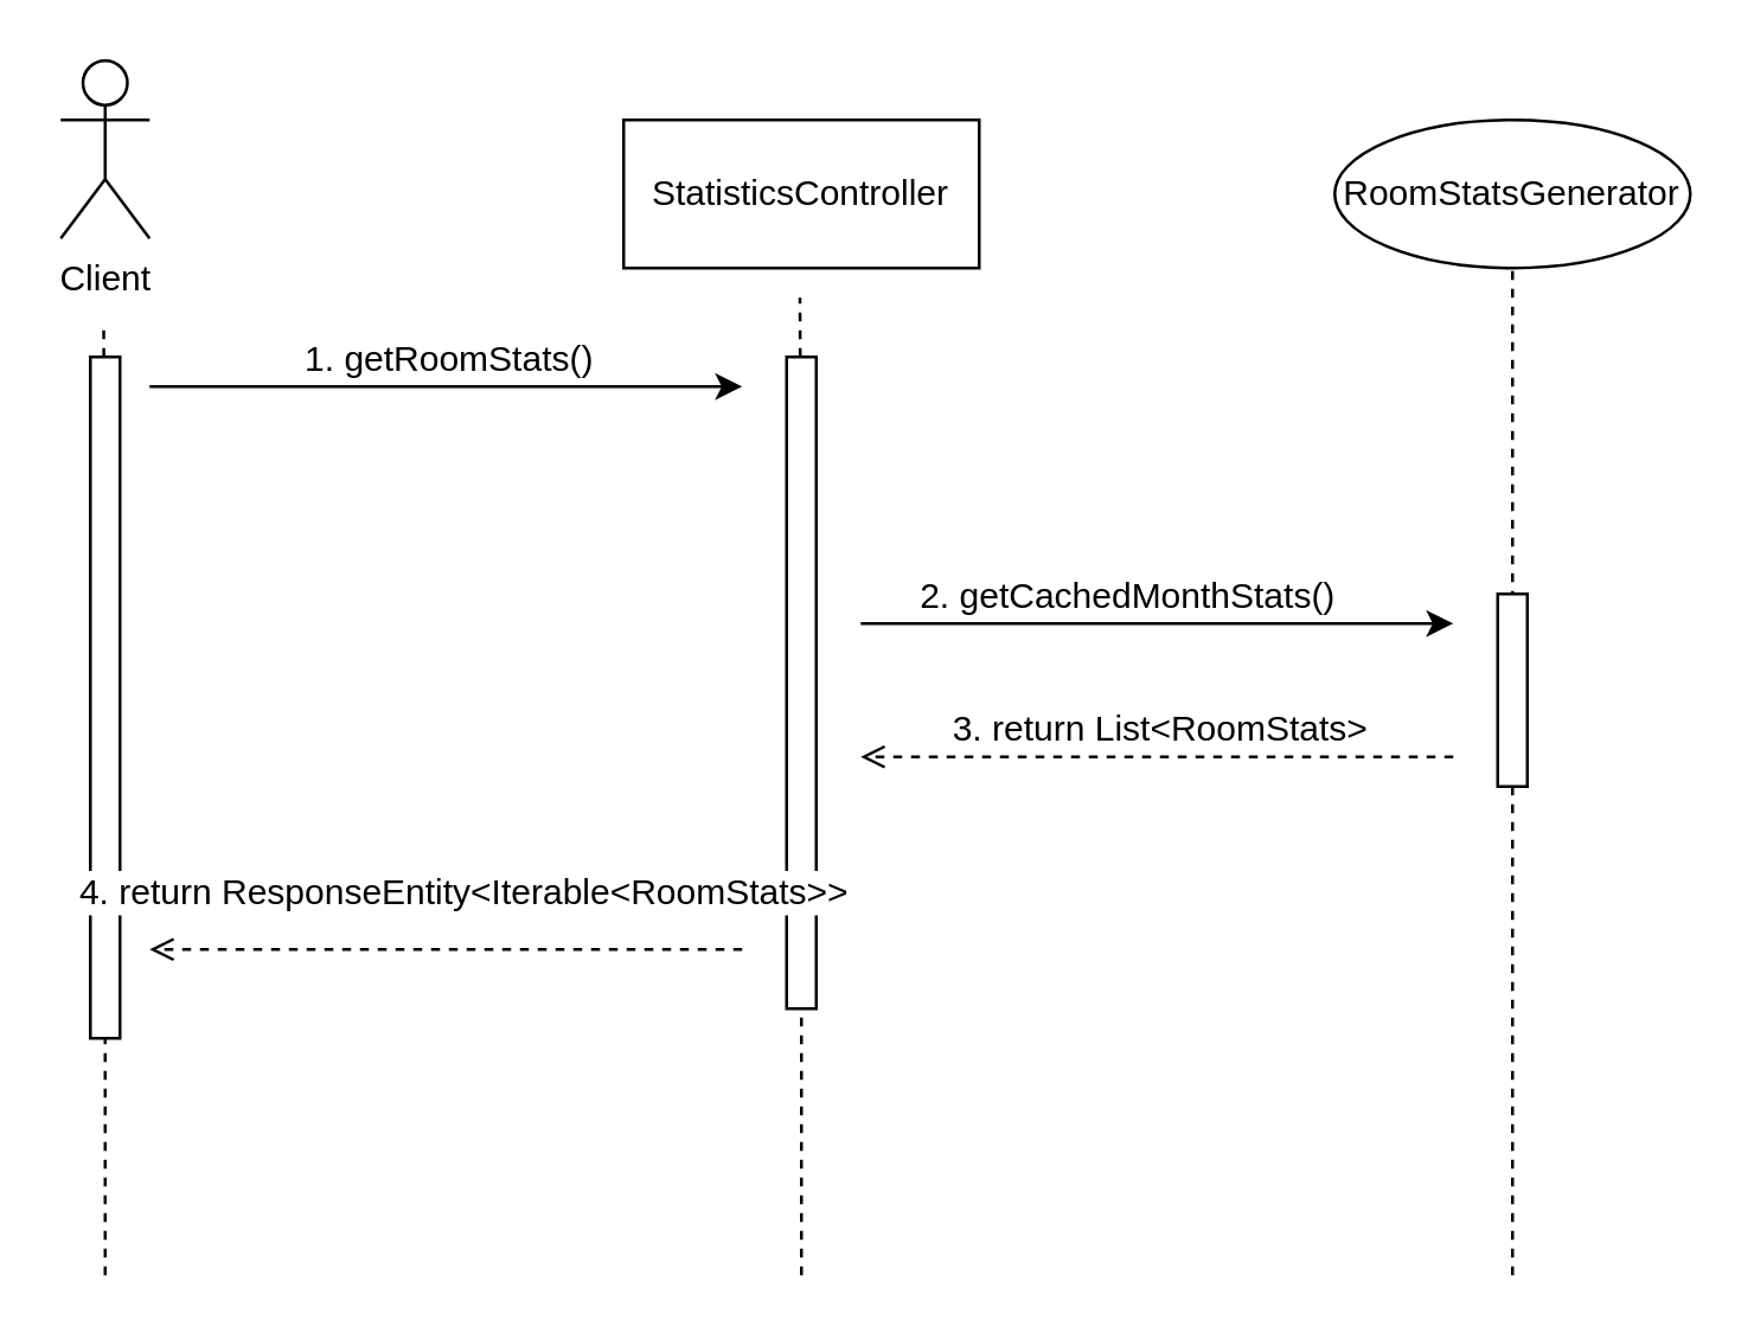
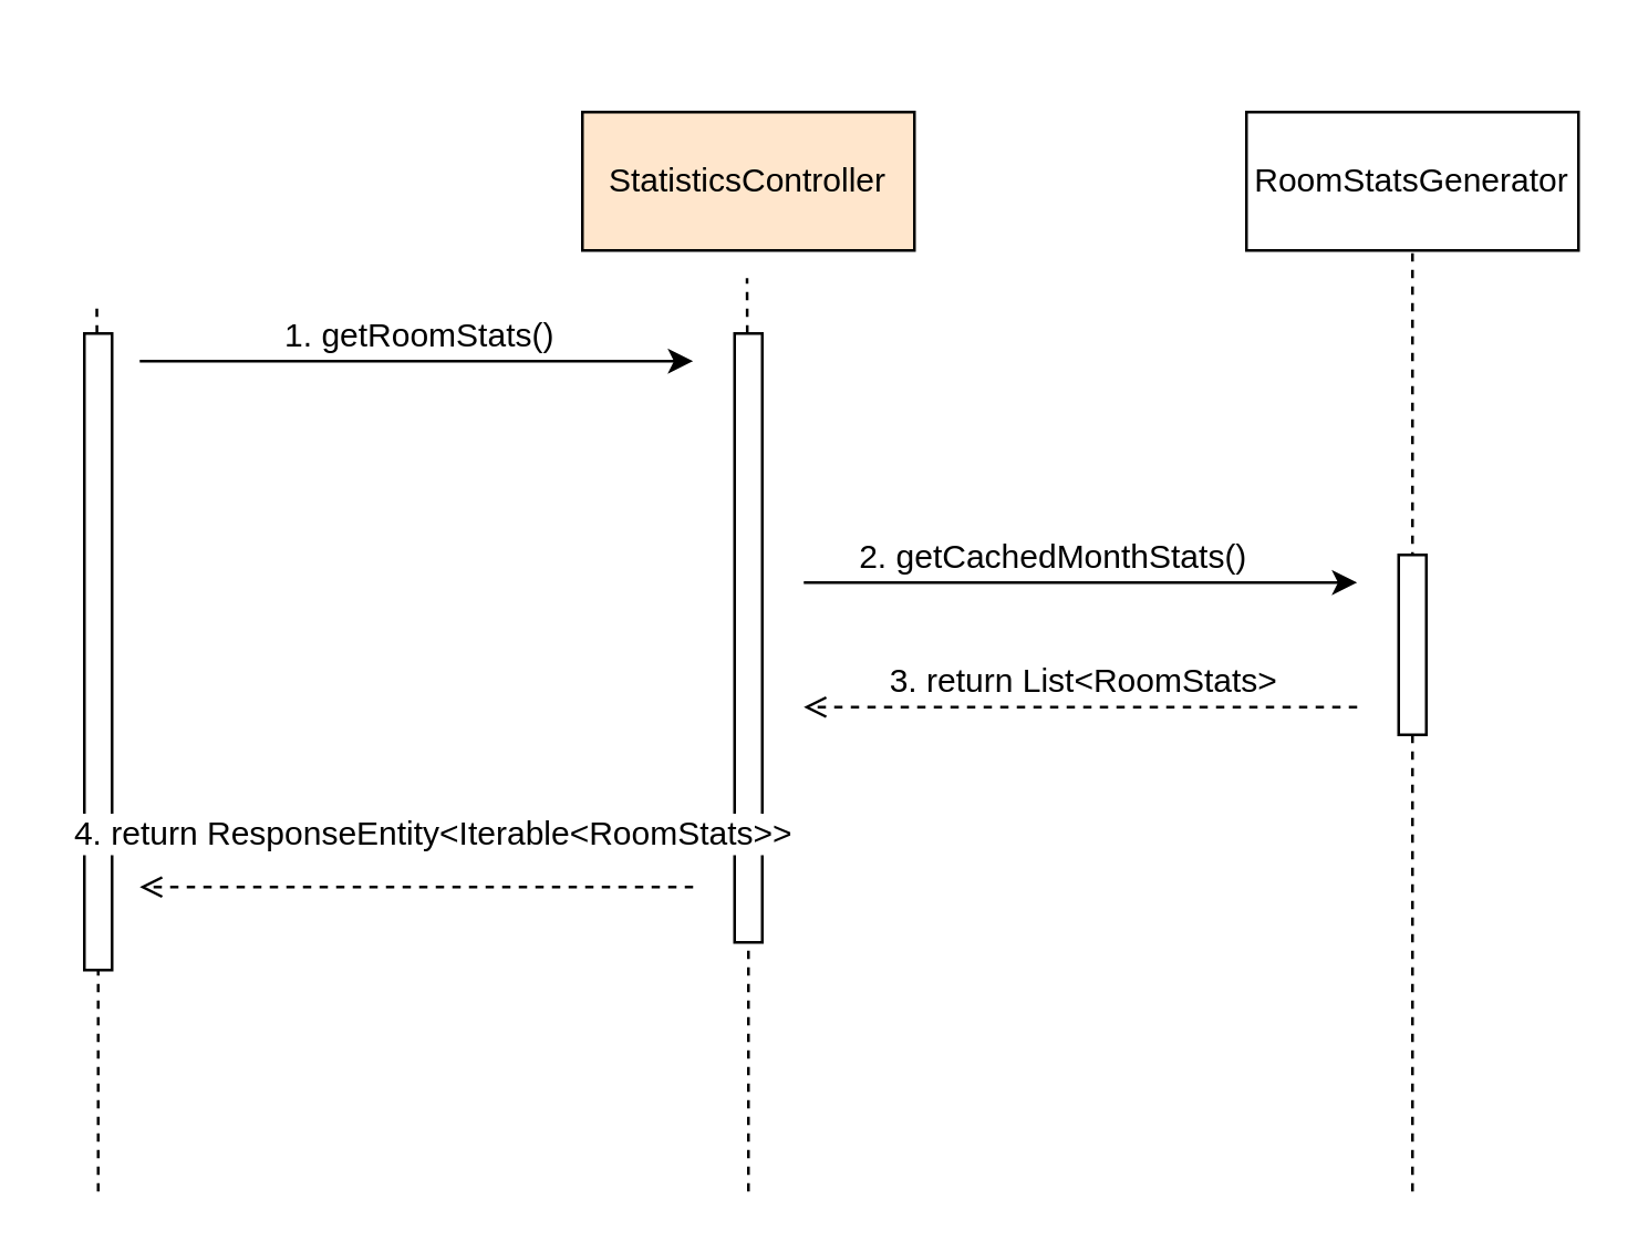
  <mxCell id="0" />
  <mxCell id="1" parent="0" />
- <mxCell id="2" value="Client" style="shape=umlActor;verticalLabelPosition=bottom;labelBackgroundColor=#ffffff;verticalAlign=top;html=1;outlineConnect=0;" parent="1" vertex="1"><mxGeometry x="20" y="20" width="30" height="60" as="geometry" /></mxCell>
  <mxCell id="3" value="" style="endArrow=none;dashed=1;html=1;" parent="1" source="4" edge="1"><mxGeometry width="50" height="50" relative="1" as="geometry"><mxPoint x="35" y="660" as="sourcePoint" /><mxPoint x="34.5" y="110" as="targetPoint" /></mxGeometry></mxCell>
  <mxCell id="4" value="" style="rounded=0;whiteSpace=wrap;html=1;" parent="1" vertex="1"><mxGeometry x="30" y="120" width="10" height="230" as="geometry" /></mxCell>
  <mxCell id="5" value="" style="endArrow=none;dashed=1;html=1;" parent="1" target="4" edge="1"><mxGeometry width="50" height="50" relative="1" as="geometry"><mxPoint x="35" y="430" as="sourcePoint" /><mxPoint x="34.5" y="110" as="targetPoint" /></mxGeometry></mxCell>
- <mxCell id="6" value="StatisticsController" style="rounded=0;whiteSpace=wrap;html=1;" parent="1" vertex="1"><mxGeometry x="210" y="40" width="120" height="50" as="geometry" /></mxCell>
- <mxCell id="7" value="RoomStatsGenerator" style="ellipse;whiteSpace=wrap;html=1;" parent="1" vertex="1"><mxGeometry x="450" y="40" width="120" height="50" as="geometry" /></mxCell>
+ <mxCell id="6" value="StatisticsController" style="rounded=0;whiteSpace=wrap;html=1;fillColor=#ffe6cc;" parent="1" vertex="1"><mxGeometry x="210" y="40" width="120" height="50" as="geometry" /></mxCell>
+ <mxCell id="7" value="RoomStatsGenerator" style="rounded=0;whiteSpace=wrap;html=1;" parent="1" vertex="1"><mxGeometry x="450" y="40" width="120" height="50" as="geometry" /></mxCell>
  <mxCell id="8" value="" style="endArrow=none;dashed=1;html=1;" parent="1" source="11" edge="1"><mxGeometry width="50" height="50" relative="1" as="geometry"><mxPoint x="270" y="670" as="sourcePoint" /><mxPoint x="269.5" y="100" as="targetPoint" /></mxGeometry></mxCell>
  <mxCell id="9" value="" style="endArrow=classic;html=1;" parent="1" edge="1"><mxGeometry width="50" height="50" relative="1" as="geometry"><mxPoint x="50" y="130" as="sourcePoint" /><mxPoint x="250" y="130" as="targetPoint" /></mxGeometry></mxCell>
  <mxCell id="10" value="1. getRoomStats()" style="edgeLabel;html=1;align=center;verticalAlign=middle;resizable=0;points=[];fontSize=12;" parent="9" vertex="1" connectable="0"><mxGeometry x="0.614" relative="1" as="geometry"><mxPoint x="-61" y="-10" as="offset" /></mxGeometry></mxCell>
  <mxCell id="11" value="" style="rounded=0;whiteSpace=wrap;html=1;" parent="1" vertex="1"><mxGeometry x="265" y="120" width="10" height="220" as="geometry" /></mxCell>
  <mxCell id="12" value="" style="endArrow=none;dashed=1;html=1;" parent="1" target="11" edge="1"><mxGeometry width="50" height="50" relative="1" as="geometry"><mxPoint x="270" y="430" as="sourcePoint" /><mxPoint x="269.5" y="100" as="targetPoint" /></mxGeometry></mxCell>
  <mxCell id="13" value="" style="endArrow=none;dashed=1;html=1;fontSize=12;entryX=0.5;entryY=1;entryDx=0;entryDy=0;" parent="1" target="7" edge="1"><mxGeometry width="50" height="50" relative="1" as="geometry"><mxPoint x="510" y="430" as="sourcePoint" /><mxPoint x="509.5" y="265" as="targetPoint" /></mxGeometry></mxCell>
  <mxCell id="14" value="" style="rounded=0;whiteSpace=wrap;html=1;fontSize=12;" parent="1" vertex="1"><mxGeometry x="505" y="200" width="10" height="65" as="geometry" /></mxCell>
  <mxCell id="15" value="" style="endArrow=classic;html=1;fontSize=12;" parent="1" edge="1"><mxGeometry width="50" height="50" relative="1" as="geometry"><mxPoint x="290" y="210" as="sourcePoint" /><mxPoint x="490" y="210" as="targetPoint" /></mxGeometry></mxCell>
  <mxCell id="16" value="2. getCachedMonthStats()" style="edgeLabel;html=1;align=center;verticalAlign=middle;resizable=0;points=[];fontSize=12;" parent="15" vertex="1" connectable="0"><mxGeometry x="0.243" y="3" relative="1" as="geometry"><mxPoint x="-34.17" y="-7" as="offset" /></mxGeometry></mxCell>
  <mxCell id="17" value="" style="endArrow=open;dashed=1;html=1;fontSize=12;endFill=0;" parent="1" edge="1"><mxGeometry width="50" height="50" relative="1" as="geometry"><mxPoint x="490" y="255" as="sourcePoint" /><mxPoint x="290" y="255" as="targetPoint" /></mxGeometry></mxCell>
  <mxCell id="18" value="&lt;span style=&quot;color: rgba(0 , 0 , 0 , 0) ; font-family: monospace ; font-size: 0px ; background-color: rgb(248 , 249 , 250)&quot;&gt;%3CmxGraphModel%3E%3Croot%3E%3CmxCell%20id%3D%220%22%2F%3E%3CmxCell%20id%3D%221%22%20parent%3D%220%22%2F%3E%3CmxCell%20id%3D%222%22%20value%3D%22create(ArrayList%26amp%3Blt%3BRoomMonthStat%26amp%3Bgt%3B)%22%20style%3D%22edgeLabel%3Bhtml%3D1%3Balign%3Dcenter%3BverticalAlign%3Dmiddle%3Bresizable%3D0%3Bpoints%3D%5B%5D%3BfontSize%3D12%3B%22%20vertex%3D%221%22%20connectable%3D%220%22%20parent%3D%221%22%3E%3CmxGeometry%20x%3D%22660.002%22%20y%3D%22540.3%22%20as%3D%22geometry%22%3E%3CmxPoint%20x%3D%2230.59%22%20y%3D%22-12.7%22%20as%3D%22offset%22%2F%3E%3C%2FmxGeometry%3E%3C%2FmxCell%3E%3C%2Froot%3E%3C%2FmxGraphModel%3Eretur&lt;/span&gt;" style="edgeLabel;html=1;align=center;verticalAlign=middle;resizable=0;points=[];fontSize=12;" parent="17" vertex="1" connectable="0"><mxGeometry x="-0.637" y="1" relative="1" as="geometry"><mxPoint x="-32.06" y="-11" as="offset" /></mxGeometry></mxCell>
  <mxCell id="19" value="&lt;font style=&quot;font-size: 12px&quot;&gt;3. return List&amp;lt;RoomStats&amp;gt;&lt;/font&gt;" style="edgeLabel;html=1;align=center;verticalAlign=middle;resizable=0;points=[];fontSize=12;" parent="17" vertex="1" connectable="0"><mxGeometry x="-0.156" y="1" relative="1" as="geometry"><mxPoint x="-15.83" y="-11" as="offset" /></mxGeometry></mxCell>
  <mxCell id="20" value="" style="endArrow=open;dashed=1;html=1;fontSize=12;endFill=0;" parent="1" edge="1"><mxGeometry width="50" height="50" relative="1" as="geometry"><mxPoint x="250" y="320" as="sourcePoint" /><mxPoint x="50" y="320" as="targetPoint" /></mxGeometry></mxCell>
  <mxCell id="21" value="&lt;span style=&quot;color: rgba(0 , 0 , 0 , 0) ; font-family: monospace ; font-size: 0px ; background-color: rgb(248 , 249 , 250)&quot;&gt;%3CmxGraphModel%3E%3Croot%3E%3CmxCell%20id%3D%220%22%2F%3E%3CmxCell%20id%3D%221%22%20parent%3D%220%22%2F%3E%3CmxCell%20id%3D%222%22%20value%3D%22create(ArrayList%26amp%3Blt%3BRoomMonthStat%26amp%3Bgt%3B)%22%20style%3D%22edgeLabel%3Bhtml%3D1%3Balign%3Dcenter%3BverticalAlign%3Dmiddle%3Bresizable%3D0%3Bpoints%3D%5B%5D%3BfontSize%3D12%3B%22%20vertex%3D%221%22%20connectable%3D%220%22%20parent%3D%221%22%3E%3CmxGeometry%20x%3D%22660.002%22%20y%3D%22540.3%22%20as%3D%22geometry%22%3E%3CmxPoint%20x%3D%2230.59%22%20y%3D%22-12.7%22%20as%3D%22offset%22%2F%3E%3C%2FmxGeometry%3E%3C%2FmxCell%3E%3C%2Froot%3E%3C%2FmxGraphModel%3Eretur&lt;/span&gt;" style="edgeLabel;html=1;align=center;verticalAlign=middle;resizable=0;points=[];fontSize=12;" parent="20" vertex="1" connectable="0"><mxGeometry x="-0.637" y="1" relative="1" as="geometry"><mxPoint x="-97.06" y="-11" as="offset" /></mxGeometry></mxCell>
  <mxCell id="22" value="&lt;font style=&quot;font-size: 12px&quot;&gt;4. return ResponseEntity&amp;lt;Iterable&amp;lt;RoomStats&amp;gt;&amp;gt;&lt;/font&gt;" style="edgeLabel;html=1;align=center;verticalAlign=middle;resizable=0;points=[];fontSize=12;" parent="20" vertex="1" connectable="0"><mxGeometry x="-0.156" y="1" relative="1" as="geometry"><mxPoint x="-11.0" y="-21" as="offset" /></mxGeometry></mxCell>
